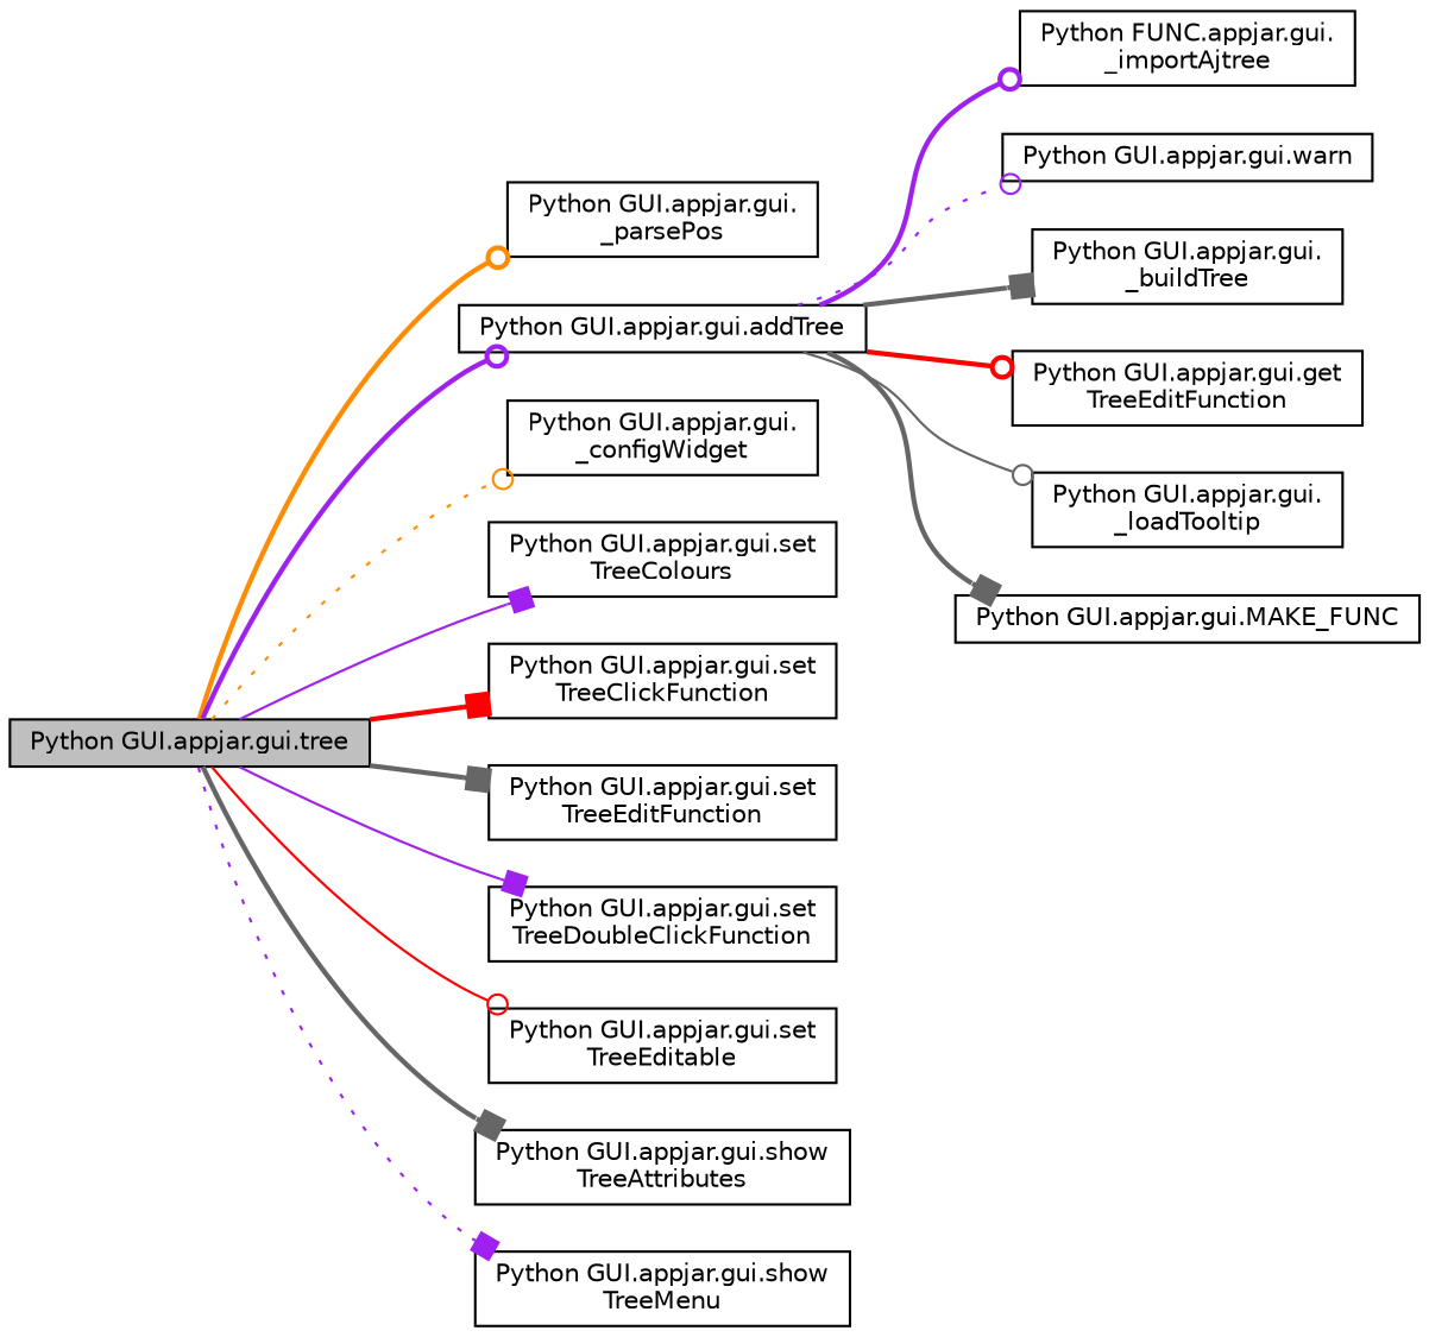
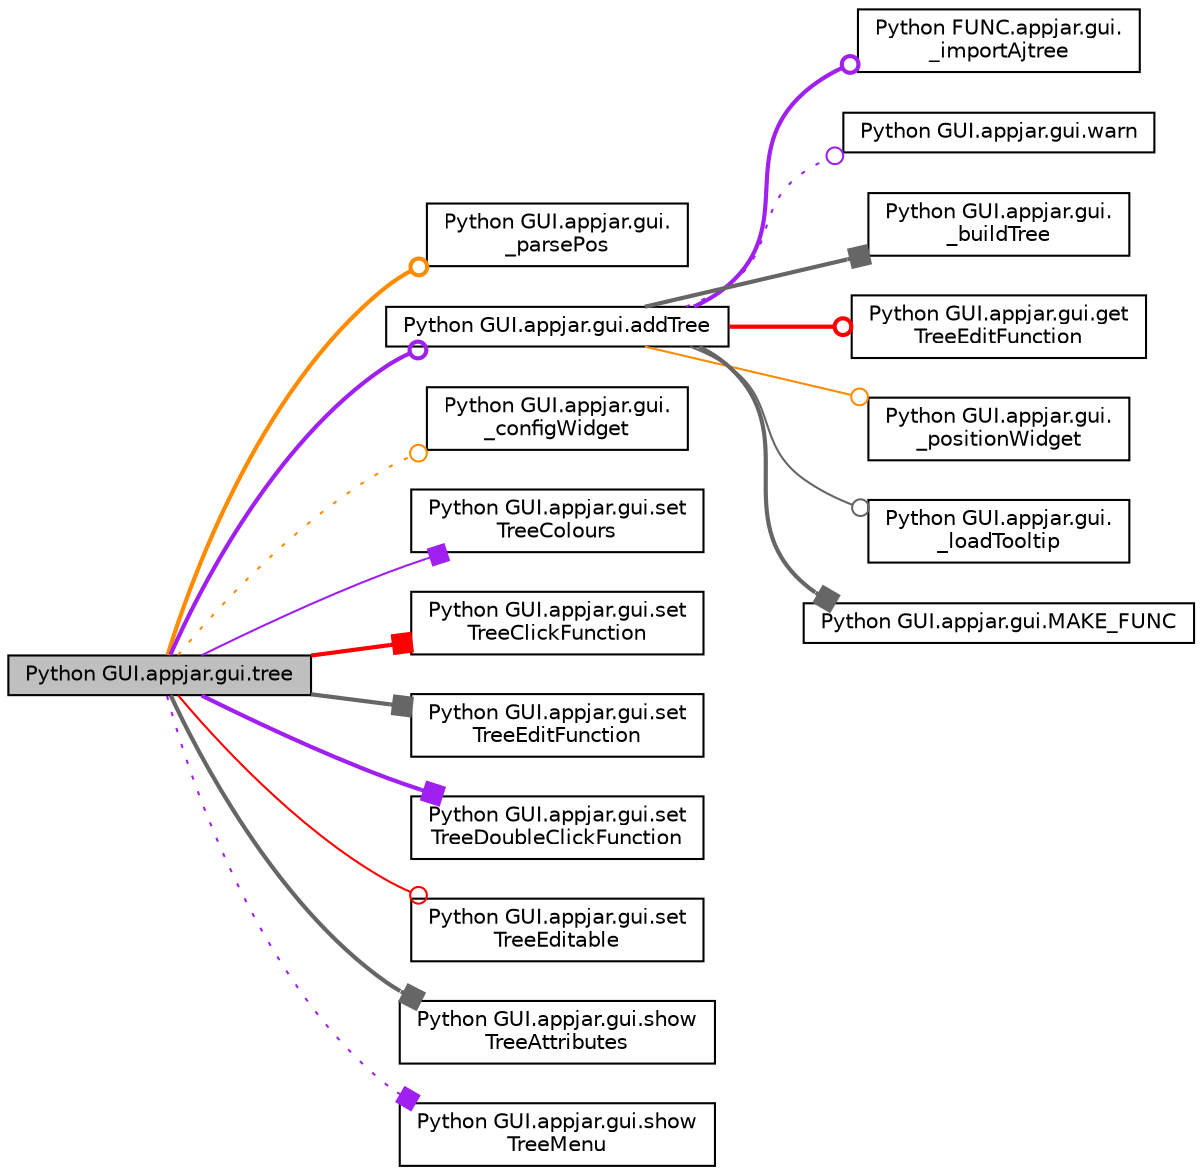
  digraph {
    rankdir=LR
    node [color=black fillcolor=white fontname=Helvetica fontsize=10 shape=record style=filled]
    edge [arrowhead=odot color=purple fontname=Helvetica fontsize=10 labelfontname=Helvetica labelfontsize=10 style=bold]
    n1 [fillcolor=grey75 fontcolor=black height=0.2 label="Python GUI.appjar.gui.tree" width=0.4]
    n2 [height=0.2 label="Python GUI.appjar.gui.\l_parsePos" width=0.4]
    n3 [height=0.2 label="Python GUI.appjar.gui.addTree" width=0.4]
    n4 [height=0.2 label="Python GUI.appjar.gui.\l_configWidget" width=0.4]
    n5 [height=0.2 label="Python GUI.appjar.gui.set\lTreeColours" width=0.4]
    n6 [height=0.2 label="Python GUI.appjar.gui.set\lTreeClickFunction" width=0.4]
    n7 [height=0.2 label="Python GUI.appjar.gui.set\lTreeEditFunction" width=0.4]
    n8 [height=0.2 label="Python GUI.appjar.gui.set\lTreeDoubleClickFunction" width=0.4]
    n9 [height=0.2 label="Python GUI.appjar.gui.set\lTreeEditable" width=0.4]
    n10 [height=0.2 label="Python GUI.appjar.gui.show\lTreeAttributes" width=0.4]
    n11 [height=0.2 label="Python GUI.appjar.gui.show\lTreeMenu" width=0.4]
    n12 [height=0.2 label="Python FUNC.appjar.gui.\l_importAjtree" width=0.4]
    n13 [height=0.2 label="Python GUI.appjar.gui.warn" width=0.4]
    n14 [height=0.2 label="Python GUI.appjar.gui.\l_buildTree" width=0.4]
    n15 [height=0.2 label="Python GUI.appjar.gui.get\lTreeEditFunction" width=0.4]
+   n16 [height=0.2 label="Python GUI.appjar.gui.\l_positionWidget" width=0.4]
    n17 [height=0.2 label="Python GUI.appjar.gui.\l_loadTooltip" width=0.4]
    n18 [height=0.2 label="Python GUI.appjar.gui.MAKE_FUNC" width=0.4]
    n1 -> n2 [color=darkorange]
    n1 -> n3
    n1 -> n4 [color=darkorange style=dotted]
    n1 -> n5 [arrowhead=box style=solid]
    n1 -> n6 [arrowhead=box color=red]
    n1 -> n7 [arrowhead=box color=gray40]
-   n1 -> n8 [arrowhead=box style=solid]
+   n1 -> n8 [arrowhead=box]
    n1 -> n9 [color=red style=solid]
    n1 -> n10 [arrowhead=box color=gray40]
    n1 -> n11 [arrowhead=box style=dotted]
    n3 -> n12
    n3 -> n13 [style=dotted]
    n3 -> n14 [arrowhead=box color=gray40]
    n3 -> n15 [color=red]
+   n3 -> n16 [color=darkorange style=solid]
    n3 -> n17 [color=gray40 style=solid]
    n3 -> n18 [arrowhead=box color=gray40]
  }
